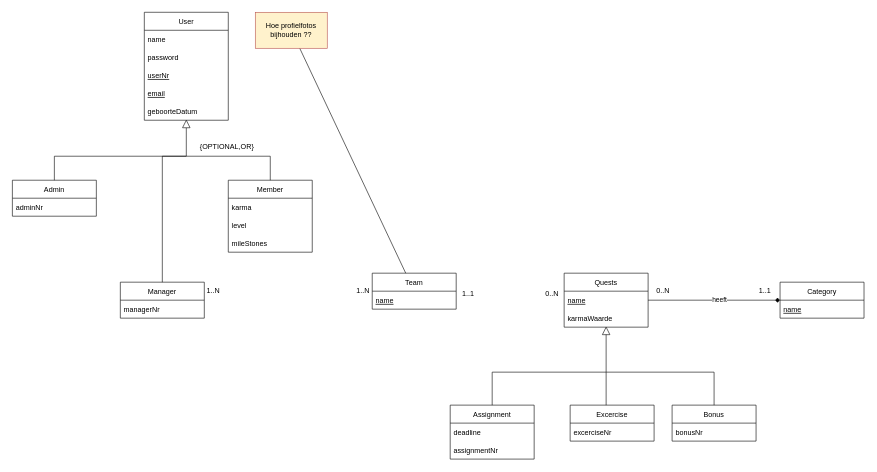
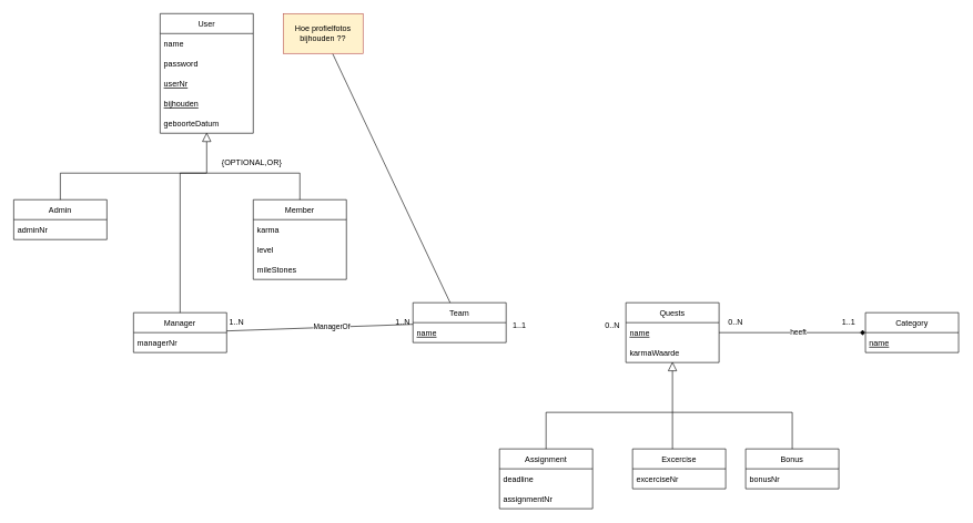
  <mxCell id="0" />
  <mxCell id="1" parent="0" />
  <mxCell id="2" value="User" style="swimlane;fontStyle=0;childLayout=stackLayout;horizontal=1;startSize=30;horizontalStack=0;resizeParent=1;resizeParentMax=0;resizeLast=0;collapsible=1;marginBottom=0;" parent="1" vertex="1"><mxGeometry x="240" y="20" width="140" height="180" as="geometry" /></mxCell>
  <mxCell id="3" value="name" style="text;strokeColor=none;fillColor=none;align=left;verticalAlign=middle;spacingLeft=4;spacingRight=4;overflow=hidden;points=[[0,0.5],[1,0.5]];portConstraint=eastwest;rotatable=0;" parent="2" vertex="1"><mxGeometry y="30" width="140" height="30" as="geometry" /></mxCell>
  <mxCell id="4" value="password" style="text;strokeColor=none;fillColor=none;align=left;verticalAlign=middle;spacingLeft=4;spacingRight=4;overflow=hidden;points=[[0,0.5],[1,0.5]];portConstraint=eastwest;rotatable=0;" parent="2" vertex="1"><mxGeometry y="60" width="140" height="30" as="geometry" /></mxCell>
  <mxCell id="5" value="userNr" style="text;strokeColor=none;fillColor=none;align=left;verticalAlign=middle;spacingLeft=4;spacingRight=4;overflow=hidden;points=[[0,0.5],[1,0.5]];portConstraint=eastwest;rotatable=0;fontStyle=4" parent="2" vertex="1"><mxGeometry y="90" width="140" height="30" as="geometry" /></mxCell>
- <mxCell id="6" value="email" style="text;strokeColor=none;fillColor=none;align=left;verticalAlign=middle;spacingLeft=4;spacingRight=4;overflow=hidden;points=[[0,0.5],[1,0.5]];portConstraint=eastwest;rotatable=0;fontStyle=4" parent="2" vertex="1"><mxGeometry y="120" width="140" height="30" as="geometry" /></mxCell>
+ <mxCell id="6" value="bijhouden" style="text;strokeColor=none;fillColor=none;align=left;verticalAlign=middle;spacingLeft=4;spacingRight=4;overflow=hidden;points=[[0,0.5],[1,0.5]];portConstraint=eastwest;rotatable=0;fontStyle=4" parent="2" vertex="1"><mxGeometry y="120" width="140" height="30" as="geometry" /></mxCell>
  <mxCell id="7" value="geboorteDatum" style="text;strokeColor=none;fillColor=none;align=left;verticalAlign=middle;spacingLeft=4;spacingRight=4;overflow=hidden;points=[[0,0.5],[1,0.5]];portConstraint=eastwest;rotatable=0;fontStyle=0" parent="2" vertex="1"><mxGeometry y="150" width="140" height="30" as="geometry" /></mxCell>
  <mxCell id="8" value="Team" style="swimlane;fontStyle=0;childLayout=stackLayout;horizontal=1;startSize=30;horizontalStack=0;resizeParent=1;resizeParentMax=0;resizeLast=0;collapsible=1;marginBottom=0;" parent="1" vertex="1"><mxGeometry x="620" y="455" width="140" height="60" as="geometry" /></mxCell>
  <mxCell id="9" value="name" style="text;strokeColor=none;fillColor=none;align=left;verticalAlign=middle;spacingLeft=4;spacingRight=4;overflow=hidden;points=[[0,0.5],[1,0.5]];portConstraint=eastwest;rotatable=0;fontStyle=4" parent="8" vertex="1"><mxGeometry y="30" width="140" height="30" as="geometry" /></mxCell>
  <mxCell id="10" value="Admin" style="swimlane;fontStyle=0;childLayout=stackLayout;horizontal=1;startSize=30;horizontalStack=0;resizeParent=1;resizeParentMax=0;resizeLast=0;collapsible=1;marginBottom=0;" parent="1" vertex="1"><mxGeometry x="20" y="300" width="140" height="60" as="geometry" /></mxCell>
  <mxCell id="11" value="adminNr" style="text;strokeColor=none;fillColor=none;align=left;verticalAlign=middle;spacingLeft=4;spacingRight=4;overflow=hidden;points=[[0,0.5],[1,0.5]];portConstraint=eastwest;rotatable=0;" parent="10" vertex="1"><mxGeometry y="30" width="140" height="30" as="geometry" /></mxCell>
  <mxCell id="12" value="Manager" style="swimlane;fontStyle=0;childLayout=stackLayout;horizontal=1;startSize=30;horizontalStack=0;resizeParent=1;resizeParentMax=0;resizeLast=0;collapsible=1;marginBottom=0;" parent="1" vertex="1"><mxGeometry x="200" y="470" width="140" height="60" as="geometry" /></mxCell>
  <mxCell id="13" value="managerNr" style="text;strokeColor=none;fillColor=none;align=left;verticalAlign=middle;spacingLeft=4;spacingRight=4;overflow=hidden;points=[[0,0.5],[1,0.5]];portConstraint=eastwest;rotatable=0;" parent="12" vertex="1"><mxGeometry y="30" width="140" height="30" as="geometry" /></mxCell>
  <mxCell id="14" value="Member" style="swimlane;fontStyle=0;childLayout=stackLayout;horizontal=1;startSize=30;horizontalStack=0;resizeParent=1;resizeParentMax=0;resizeLast=0;collapsible=1;marginBottom=0;" parent="1" vertex="1"><mxGeometry x="380" y="300" width="140" height="120" as="geometry" /></mxCell>
  <mxCell id="15" value="karma" style="text;strokeColor=none;fillColor=none;align=left;verticalAlign=middle;spacingLeft=4;spacingRight=4;overflow=hidden;points=[[0,0.5],[1,0.5]];portConstraint=eastwest;rotatable=0;" parent="14" vertex="1"><mxGeometry y="30" width="140" height="30" as="geometry" /></mxCell>
  <mxCell id="16" value="level" style="text;strokeColor=none;fillColor=none;align=left;verticalAlign=middle;spacingLeft=4;spacingRight=4;overflow=hidden;points=[[0,0.5],[1,0.5]];portConstraint=eastwest;rotatable=0;" parent="14" vertex="1"><mxGeometry y="60" width="140" height="30" as="geometry" /></mxCell>
  <mxCell id="17" value="mileStones" style="text;strokeColor=none;fillColor=none;align=left;verticalAlign=middle;spacingLeft=4;spacingRight=4;overflow=hidden;points=[[0,0.5],[1,0.5]];portConstraint=eastwest;rotatable=0;" parent="14" vertex="1"><mxGeometry y="90" width="140" height="30" as="geometry" /></mxCell>
  <mxCell id="18" value="" style="endArrow=none;html=1;rounded=0;entryX=0;entryY=0.5;entryDx=0;entryDy=0;" parent="1" target="19" edge="1"><mxGeometry width="50" height="50" relative="1" as="geometry"><mxPoint x="310" y="260" as="sourcePoint" /><mxPoint x="310" y="240" as="targetPoint" /></mxGeometry></mxCell>
  <mxCell id="19" value="" style="triangle;whiteSpace=wrap;html=1;rotation=-90;" parent="1" vertex="1"><mxGeometry x="303.75" y="200" width="12.5" height="12.5" as="geometry" /></mxCell>
  <mxCell id="20" value="" style="endArrow=none;html=1;rounded=0;" parent="1" source="14" edge="1"><mxGeometry width="50" height="50" relative="1" as="geometry"><mxPoint x="450" y="260" as="sourcePoint" /><mxPoint x="310" y="260" as="targetPoint" /><Array as="points"><mxPoint x="450" y="260" /></Array></mxGeometry></mxCell>
  <mxCell id="21" value="" style="endArrow=none;html=1;rounded=0;" parent="1" source="12" edge="1"><mxGeometry width="50" height="50" relative="1" as="geometry"><mxPoint x="350" y="340" as="sourcePoint" /><mxPoint x="310" y="260" as="targetPoint" /><Array as="points"><mxPoint x="270" y="260" /></Array></mxGeometry></mxCell>
  <mxCell id="22" value="" style="endArrow=none;html=1;rounded=0;" parent="1" source="10" edge="1"><mxGeometry width="50" height="50" relative="1" as="geometry"><mxPoint x="350" y="340" as="sourcePoint" /><mxPoint x="310" y="260" as="targetPoint" /><Array as="points"><mxPoint x="90" y="260" /></Array></mxGeometry></mxCell>
  <mxCell id="23" value="{OPTIONAL,OR}" style="text;html=1;strokeColor=none;fillColor=none;align=center;verticalAlign=middle;whiteSpace=wrap;rounded=0;" parent="1" vertex="1"><mxGeometry x="316.25" y="230" width="123.75" height="30" as="geometry" /></mxCell>
  <mxCell id="24" value="Quests" style="swimlane;fontStyle=0;childLayout=stackLayout;horizontal=1;startSize=30;horizontalStack=0;resizeParent=1;resizeParentMax=0;resizeLast=0;collapsible=1;marginBottom=0;" parent="1" vertex="1"><mxGeometry x="940" y="455" width="140" height="90" as="geometry" /></mxCell>
  <mxCell id="25" value="name" style="text;strokeColor=none;fillColor=none;align=left;verticalAlign=middle;spacingLeft=4;spacingRight=4;overflow=hidden;points=[[0,0.5],[1,0.5]];portConstraint=eastwest;rotatable=0;fontStyle=4" parent="24" vertex="1"><mxGeometry y="30" width="140" height="30" as="geometry" /></mxCell>
  <mxCell id="26" value="karmaWaarde" style="text;strokeColor=none;fillColor=none;align=left;verticalAlign=middle;spacingLeft=4;spacingRight=4;overflow=hidden;points=[[0,0.5],[1,0.5]];portConstraint=eastwest;rotatable=0;" parent="24" vertex="1"><mxGeometry y="60" width="140" height="30" as="geometry" /></mxCell>
  <mxCell id="27" value="" style="endArrow=none;html=1;rounded=0;" parent="1" source="8" target="52" edge="1"><mxGeometry width="50" height="50" relative="1" as="geometry"><mxPoint x="960" y="690" as="sourcePoint" /><mxPoint x="1010" y="640" as="targetPoint" /></mxGeometry></mxCell>
  <mxCell id="28" value="0..N" style="text;html=1;strokeColor=none;fillColor=none;align=center;verticalAlign=middle;whiteSpace=wrap;rounded=0;" parent="1" vertex="1"><mxGeometry x="900" y="480" width="40" height="20" as="geometry" /></mxCell>
  <mxCell id="29" value="1..1" style="text;html=1;strokeColor=none;fillColor=none;align=center;verticalAlign=middle;whiteSpace=wrap;rounded=0;" parent="1" vertex="1"><mxGeometry x="760" y="480" width="40" height="20" as="geometry" /></mxCell>
  <mxCell id="30" value="Assignment" style="swimlane;fontStyle=0;childLayout=stackLayout;horizontal=1;startSize=30;horizontalStack=0;resizeParent=1;resizeParentMax=0;resizeLast=0;collapsible=1;marginBottom=0;" parent="1" vertex="1"><mxGeometry x="750" y="675" width="140" height="90" as="geometry" /></mxCell>
  <mxCell id="31" value="deadline" style="text;strokeColor=none;fillColor=none;align=left;verticalAlign=middle;spacingLeft=4;spacingRight=4;overflow=hidden;points=[[0,0.5],[1,0.5]];portConstraint=eastwest;rotatable=0;" parent="30" vertex="1"><mxGeometry y="30" width="140" height="30" as="geometry" /></mxCell>
  <mxCell id="32" value="assignmentNr" style="text;strokeColor=none;fillColor=none;align=left;verticalAlign=middle;spacingLeft=4;spacingRight=4;overflow=hidden;points=[[0,0.5],[1,0.5]];portConstraint=eastwest;rotatable=0;" parent="30" vertex="1"><mxGeometry y="60" width="140" height="30" as="geometry" /></mxCell>
  <mxCell id="33" value="Excercise" style="swimlane;fontStyle=0;childLayout=stackLayout;horizontal=1;startSize=30;horizontalStack=0;resizeParent=1;resizeParentMax=0;resizeLast=0;collapsible=1;marginBottom=0;" parent="1" vertex="1"><mxGeometry x="950" y="675" width="140" height="60" as="geometry" /></mxCell>
  <mxCell id="34" value="excerciseNr" style="text;strokeColor=none;fillColor=none;align=left;verticalAlign=middle;spacingLeft=4;spacingRight=4;overflow=hidden;points=[[0,0.5],[1,0.5]];portConstraint=eastwest;rotatable=0;" parent="33" vertex="1"><mxGeometry y="30" width="140" height="30" as="geometry" /></mxCell>
  <mxCell id="35" value="Bonus" style="swimlane;fontStyle=0;childLayout=stackLayout;horizontal=1;startSize=30;horizontalStack=0;resizeParent=1;resizeParentMax=0;resizeLast=0;collapsible=1;marginBottom=0;" parent="1" vertex="1"><mxGeometry x="1120" y="675" width="140" height="60" as="geometry" /></mxCell>
  <mxCell id="36" value="bonusNr" style="text;strokeColor=none;fillColor=none;align=left;verticalAlign=middle;spacingLeft=4;spacingRight=4;overflow=hidden;points=[[0,0.5],[1,0.5]];portConstraint=eastwest;rotatable=0;" parent="35" vertex="1"><mxGeometry y="30" width="140" height="30" as="geometry" /></mxCell>
  <mxCell id="37" value="" style="triangle;whiteSpace=wrap;html=1;rotation=-90;" parent="1" vertex="1"><mxGeometry x="1003.75" y="545" width="12.5" height="12.5" as="geometry" /></mxCell>
  <mxCell id="38" value="" style="endArrow=none;html=1;rounded=0;entryX=0;entryY=0.5;entryDx=0;entryDy=0;" parent="1" target="37" edge="1"><mxGeometry width="50" height="50" relative="1" as="geometry"><mxPoint x="1010" y="620" as="sourcePoint" /><mxPoint x="880" y="670" as="targetPoint" /></mxGeometry></mxCell>
  <mxCell id="39" value="" style="endArrow=none;html=1;rounded=0;" parent="1" source="30" edge="1"><mxGeometry width="50" height="50" relative="1" as="geometry"><mxPoint x="830" y="720" as="sourcePoint" /><mxPoint x="1010" y="620" as="targetPoint" /><Array as="points"><mxPoint x="820" y="620" /></Array></mxGeometry></mxCell>
  <mxCell id="40" value="" style="endArrow=none;html=1;rounded=0;" parent="1" edge="1"><mxGeometry width="50" height="50" relative="1" as="geometry"><mxPoint x="1010" y="675" as="sourcePoint" /><mxPoint x="1010" y="620" as="targetPoint" /></mxGeometry></mxCell>
  <mxCell id="41" value="" style="endArrow=none;html=1;rounded=0;" parent="1" edge="1"><mxGeometry width="50" height="50" relative="1" as="geometry"><mxPoint x="1190" y="675" as="sourcePoint" /><mxPoint x="1010" y="620" as="targetPoint" /><Array as="points"><mxPoint x="1190" y="620" /></Array></mxGeometry></mxCell>
+ <mxCell id="42" value="" style="endArrow=none;html=1;rounded=0;" parent="1" source="12" target="8" edge="1"><mxGeometry width="50" height="50" relative="1" as="geometry"><mxPoint x="490" y="550" as="sourcePoint" /><mxPoint x="540" y="500" as="targetPoint" /></mxGeometry></mxCell>
+ <mxCell id="43" value="ManagerOf" style="edgeLabel;html=1;align=center;verticalAlign=middle;resizable=0;points=[];" parent="42" vertex="1" connectable="0"><mxGeometry x="0.131" y="1" relative="1" as="geometry"><mxPoint as="offset" /></mxGeometry></mxCell>
  <mxCell id="44" value="1..N" style="text;html=1;strokeColor=none;fillColor=none;align=center;verticalAlign=middle;whiteSpace=wrap;rounded=0;" parent="1" vertex="1"><mxGeometry x="590" y="470" width="30" height="30" as="geometry" /></mxCell>
  <mxCell id="45" value="1..N" style="text;html=1;strokeColor=none;fillColor=none;align=center;verticalAlign=middle;whiteSpace=wrap;rounded=0;" parent="1" vertex="1"><mxGeometry x="340" y="470" width="30" height="30" as="geometry" /></mxCell>
  <mxCell id="46" value="Category" style="swimlane;fontStyle=0;childLayout=stackLayout;horizontal=1;startSize=30;horizontalStack=0;resizeParent=1;resizeParentMax=0;resizeLast=0;collapsible=1;marginBottom=0;" parent="1" vertex="1"><mxGeometry x="1300" y="470" width="140" height="60" as="geometry" /></mxCell>
  <mxCell id="47" value="name" style="text;strokeColor=none;fillColor=none;align=left;verticalAlign=middle;spacingLeft=4;spacingRight=4;overflow=hidden;points=[[0,0.5],[1,0.5]];portConstraint=eastwest;rotatable=0;fontStyle=4" parent="46" vertex="1"><mxGeometry y="30" width="140" height="30" as="geometry" /></mxCell>
  <mxCell id="48" value="" style="endArrow=diamond;html=1;rounded=0;" parent="1" source="24" target="46" edge="1"><mxGeometry width="50" height="50" relative="1" as="geometry"><mxPoint x="1070" y="570" as="sourcePoint" /><mxPoint x="1120" y="520" as="targetPoint" /></mxGeometry></mxCell>
  <mxCell id="49" value="heeft" style="edgeLabel;html=1;align=center;verticalAlign=middle;resizable=0;points=[];" parent="48" vertex="1" connectable="0"><mxGeometry x="0.071" y="2" relative="1" as="geometry"><mxPoint as="offset" /></mxGeometry></mxCell>
  <mxCell id="50" value="1..1" style="text;html=1;strokeColor=none;fillColor=none;align=center;verticalAlign=middle;whiteSpace=wrap;rounded=0;" parent="1" vertex="1"><mxGeometry x="1250" y="470" width="50" height="30" as="geometry" /></mxCell>
  <mxCell id="51" value="0..N" style="text;html=1;strokeColor=none;fillColor=none;align=center;verticalAlign=middle;whiteSpace=wrap;rounded=0;" parent="1" vertex="1"><mxGeometry x="1080" y="470" width="50" height="30" as="geometry" /></mxCell>
  <mxCell id="52" value="Hoe profielfotos&lt;br&gt;bijhouden ??" style="rounded=0;whiteSpace=wrap;html=1;fillColor=#fff2cc;strokeColor=#b85450;" parent="1" vertex="1"><mxGeometry x="425" y="20" width="120" height="60" as="geometry" /></mxCell>
